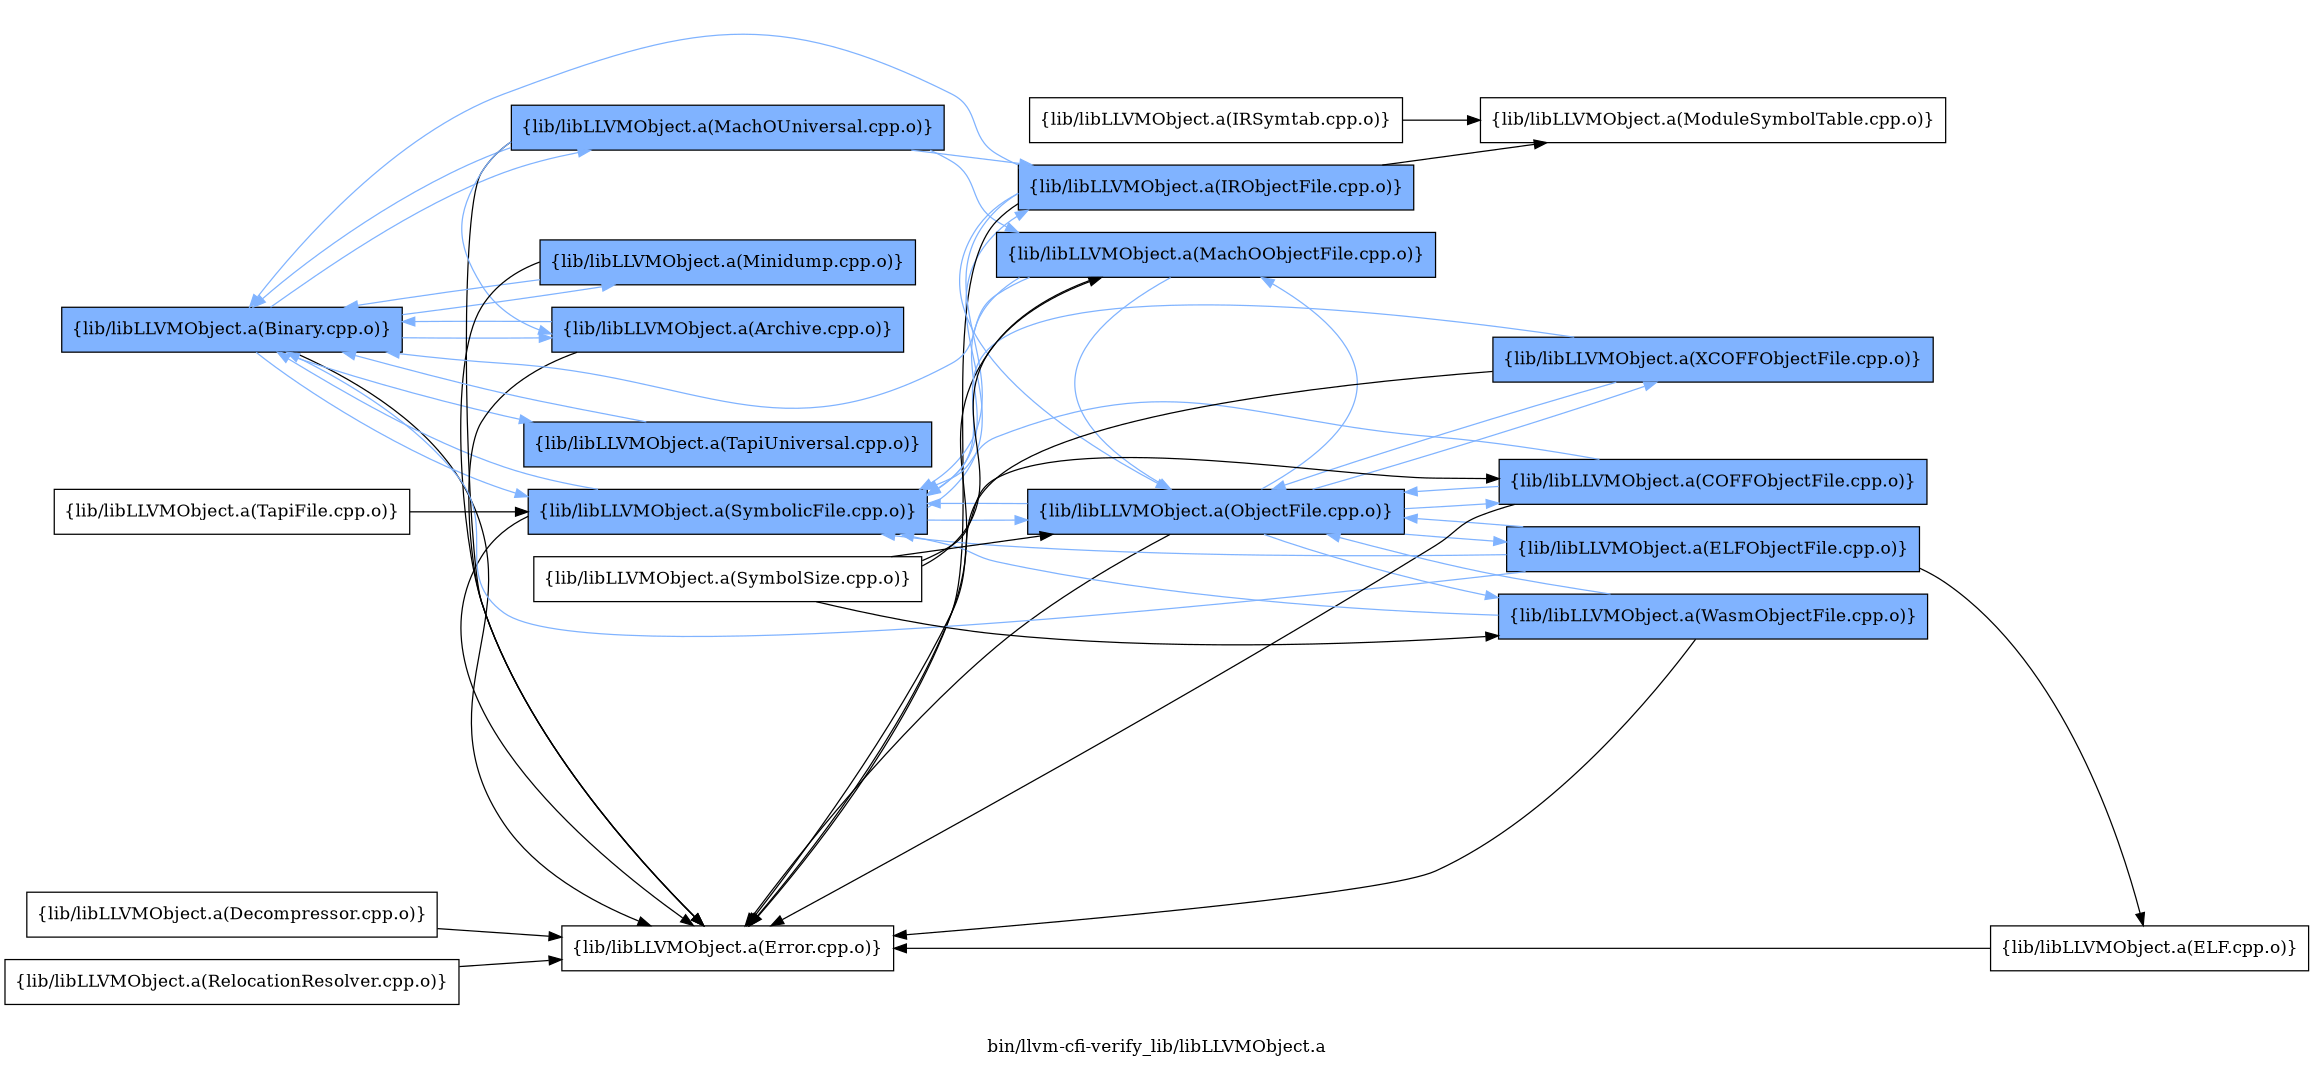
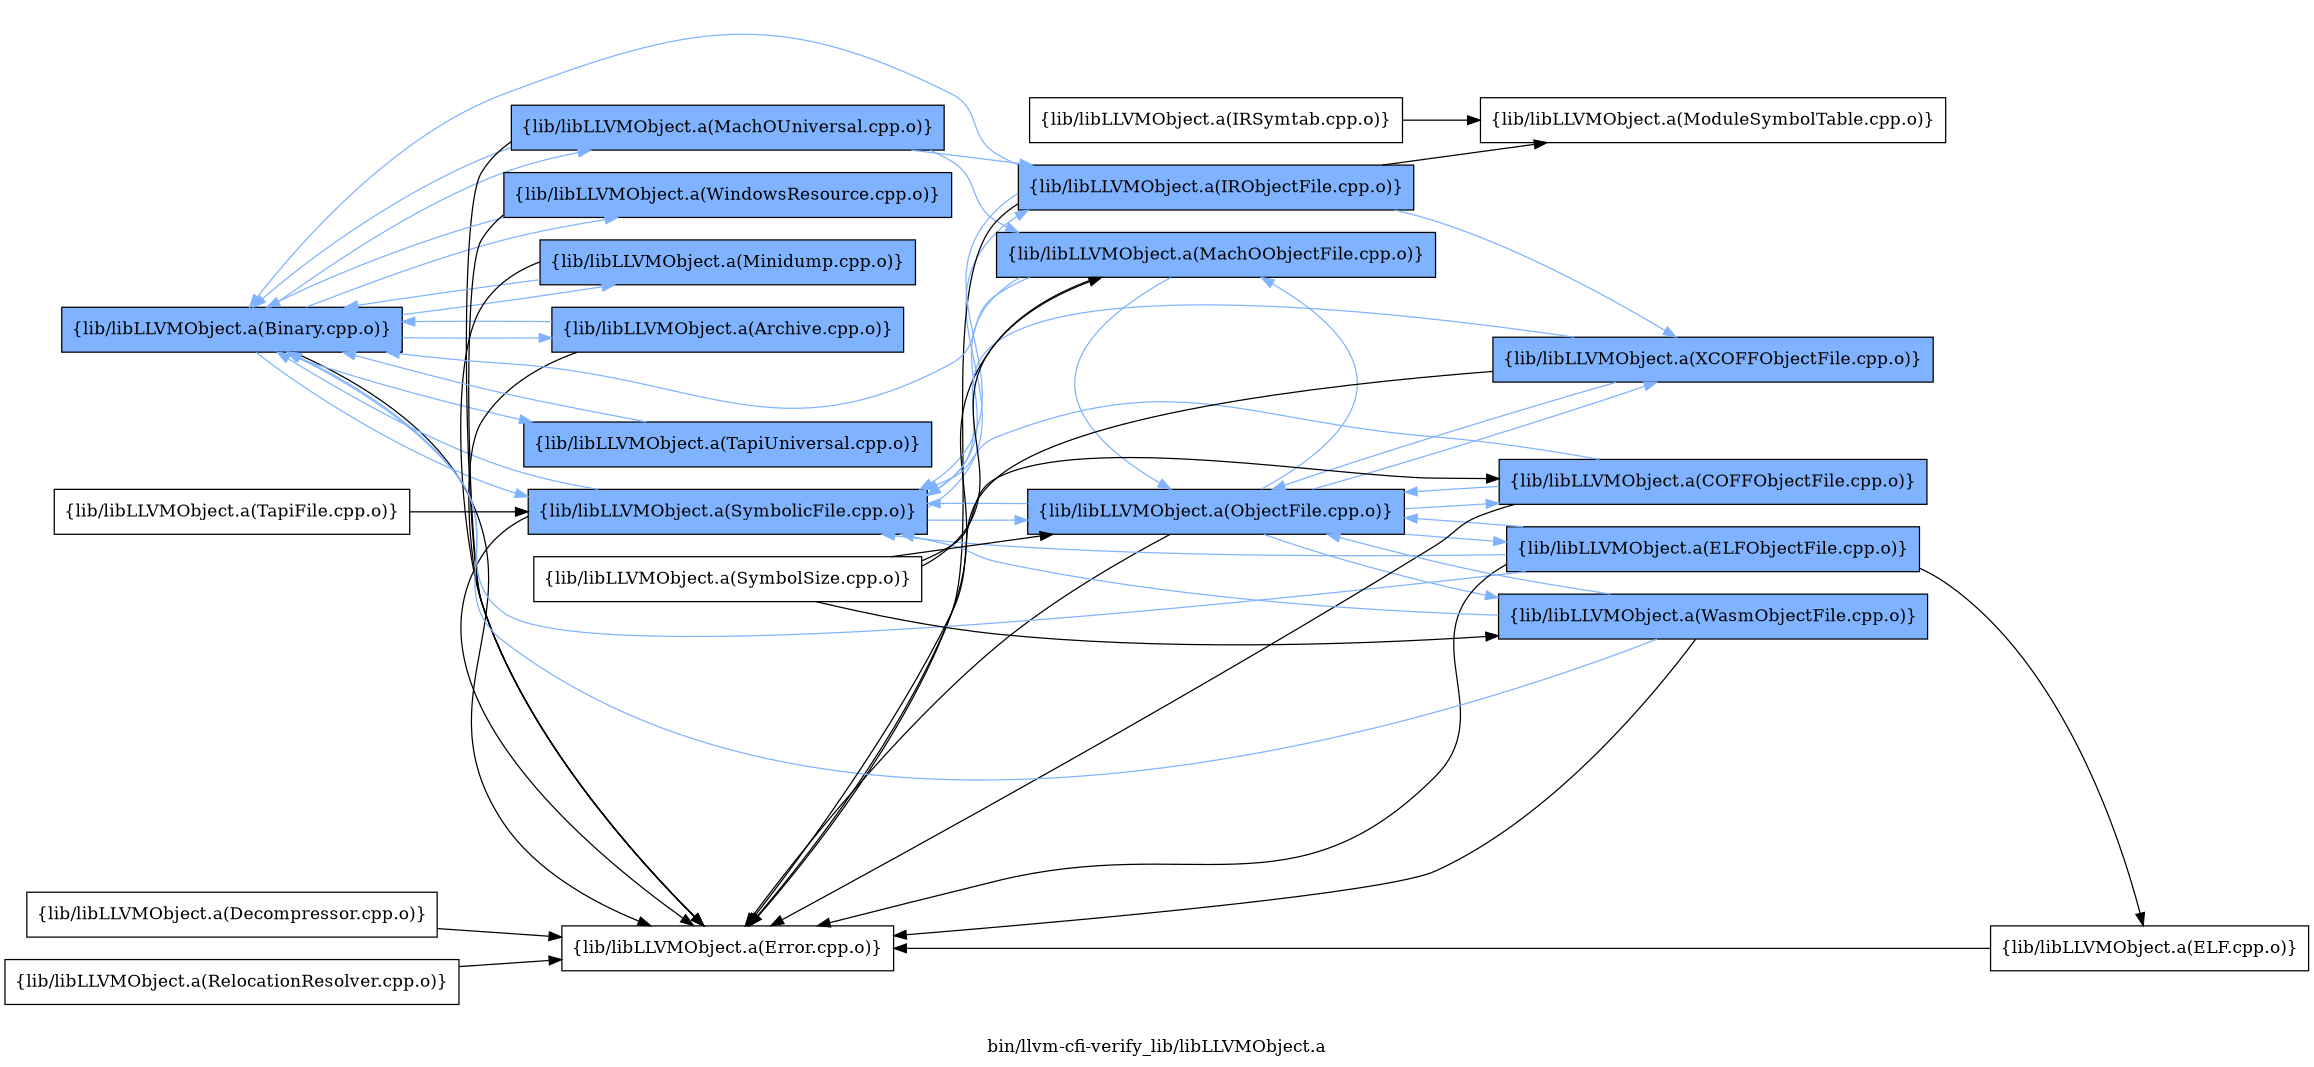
  digraph {
    label="bin/llvm-cfi-verify_lib/libLLVMObject.a"
    rankdir=LR
    node [fillcolor="0.600000 0.5 1" group=1 shape=box style=filled]
    edge [color="0.600000 0.5 1"]
    n1 [label="{lib/libLLVMObject.a(Binary.cpp.o)}"]
    n2 [group=0 label="{lib/libLLVMObject.a(Error.cpp.o)}" fillcolor="" style=""]
    n3 [label="{lib/libLLVMObject.a(SymbolicFile.cpp.o)}"]
    n4 [label="{lib/libLLVMObject.a(Archive.cpp.o)}"]
    n5 [label="{lib/libLLVMObject.a(MachOUniversal.cpp.o)}"]
    n6 [label="{lib/libLLVMObject.a(Minidump.cpp.o)}"]
+   n7 [label="{lib/libLLVMObject.a(WindowsResource.cpp.o)}"]
    n8 [label="{lib/libLLVMObject.a(TapiUniversal.cpp.o)}"]
    n9 [label="{lib/libLLVMObject.a(IRObjectFile.cpp.o)}"]
    n10 [label="{lib/libLLVMObject.a(ObjectFile.cpp.o)}"]
    n11 [label="{lib/libLLVMObject.a(MachOObjectFile.cpp.o)}"]
    n12 [group=0 label="{lib/libLLVMObject.a(ModuleSymbolTable.cpp.o)}" fillcolor="" style=""]
    n13 [label="{lib/libLLVMObject.a(ELFObjectFile.cpp.o)}"]
    n14 [label="{lib/libLLVMObject.a(COFFObjectFile.cpp.o)}"]
    n15 [label="{lib/libLLVMObject.a(WasmObjectFile.cpp.o)}"]
    n16 [label="{lib/libLLVMObject.a(XCOFFObjectFile.cpp.o)}"]
    n17 [group=0 label="{lib/libLLVMObject.a(ELF.cpp.o)}" fillcolor="" style=""]
    n18 [group=0 label="{lib/libLLVMObject.a(IRSymtab.cpp.o)}" fillcolor="" style=""]
    n19 [group=0 label="{lib/libLLVMObject.a(TapiFile.cpp.o)}" fillcolor="" style=""]
    n20 [group=0 label="{lib/libLLVMObject.a(SymbolSize.cpp.o)}" fillcolor="" style=""]
    n21 [group=0 label="{lib/libLLVMObject.a(Decompressor.cpp.o)}" fillcolor="" style=""]
    n22 [group=0 label="{lib/libLLVMObject.a(RelocationResolver.cpp.o)}" fillcolor="" style=""]
    subgraph sub_1 {
      rank=same
      n1
    }
    subgraph sub_2 {
      rank=same
      n2
      n3
      n4
      n5
      n6
+     n7
      n8
    }
    subgraph sub_3 {
      rank=same
      n9
      n10
      n11
    }
    subgraph sub_4 {
      rank=same
      n12
      n13
      n14
      n15
      n16
    }
    subgraph sub_5 {
      rank=same
      n1
    }
    subgraph sub_6 {
      rank=same
      n2
      n3
      n4
      n5
      n6
+     n7
      n8
    }
    subgraph sub_7 {
      rank=same
      n9
      n10
      n11
    }
    subgraph sub_8 {
      rank=same
      n12
      n13
      n14
      n15
      n16
    }
    n1 -> n2 [color=""]
    n1 -> n3
    n1 -> n4
    n1 -> n5
    n1 -> n6
+   n1 -> n7
    n1 -> n8
    n3 -> n1
    n3 -> n2 [color=""]
    n3 -> n9
    n3 -> n10
    n4 -> n1
    n4 -> n2 [color=""]
    n5 -> n1
    n5 -> n2 [color=""]
-   n5 -> n4
    n5 -> n9
    n5 -> n11
    n6 -> n1
    n6 -> n2 [color=""]
+   n7 -> n1
+   n7 -> n2 [color=""]
    n8 -> n1
    n9 -> n1
    n9 -> n2 [color=""]
    n9 -> n3
-   n9 -> n10
+   n9 -> n16
    n9 -> n12 [color=""]
    n10 -> n2 [color=""]
    n10 -> n3
    n10 -> n11
    n10 -> n13
    n10 -> n14
    n10 -> n15
    n10 -> n16
    n11 -> n1
    n11 -> n2 [color=""]
    n11 -> n3
    n11 -> n10
    n13 -> n1
+   n13 -> n2 [color=""]
    n13 -> n3
    n13 -> n10
    n13 -> n17 [color=""]
    n14 -> n2 [color=""]
    n14 -> n3
    n14 -> n10
+   n15 -> n1
    n15 -> n2 [color=""]
    n15 -> n3
    n15 -> n10
    n16 -> n2 [color=""]
    n16 -> n3
    n16 -> n10
    n17 -> n2 [color=""]
    n18 -> n12 [color=""]
    n19 -> n3 [color=""]
    n20 -> n10 [color=""]
    n20 -> n11 [color=""]
    n20 -> n14 [color=""]
    n20 -> n15 [color=""]
    n21 -> n2 [color=""]
    n22 -> n2 [color=""]
  }
